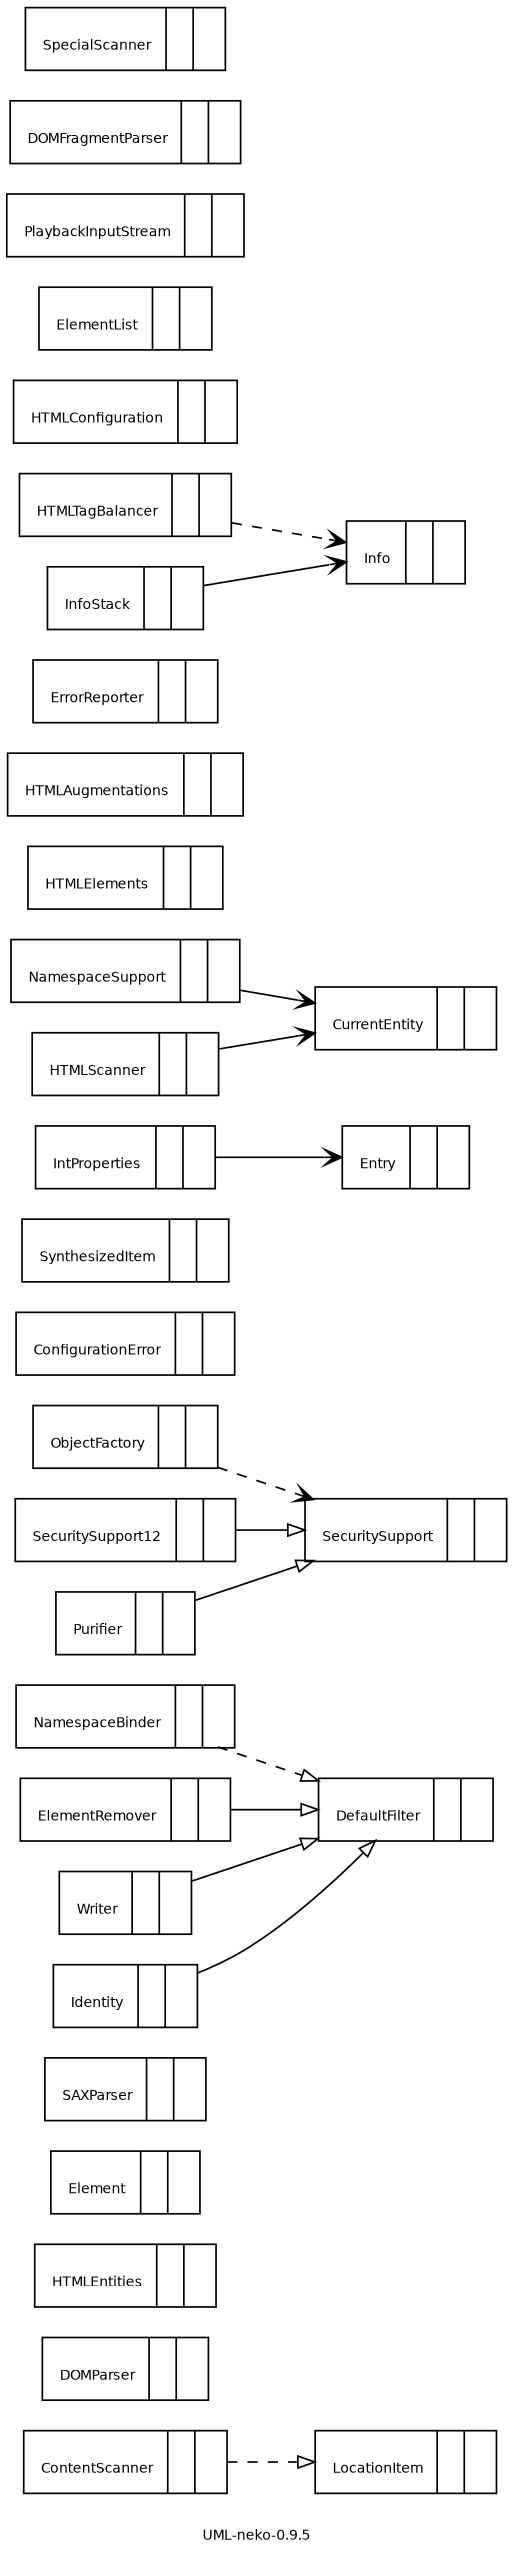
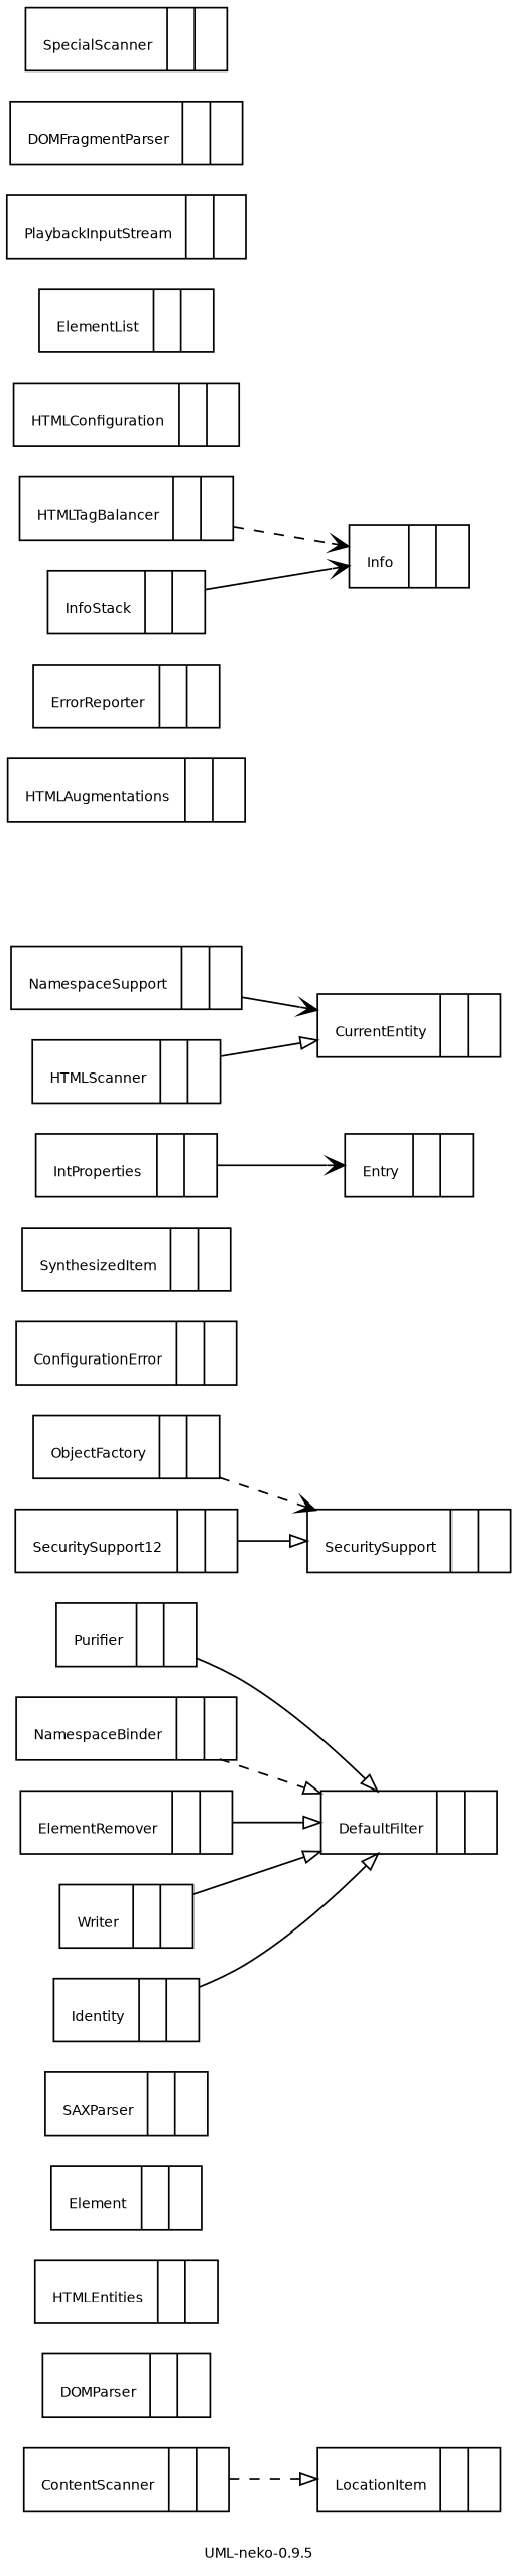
  digraph {
    concentrate=true
    fontname="Bitstream Vera Sans"
    fontsize=8
    label="UML-neko-0.9.5"
    rankdir=LR
    node [fontname="Bitstream Vera Sans" fontsize=8 shape=record]
    edge [arrowhead=empty fontname="Bitstream Vera Sans" fontsize=8 style=solid]
    n1 [label="{\n 		LocationItem|\n 		|\n 		\n	}"]
    n2 [label="{\n 		DOMParser|\n 		|\n 		\n	}"]
    n3 [label="{\n 		HTMLEntities|\n 		|\n 		\n	}"]
    n4 [label="{\n 		Element|\n 		|\n 		\n	}"]
    n5 [label="{\n 		SAXParser|\n 		|\n 		\n	}"]
    n6 [label="{\n 		SecuritySupport|\n 		|\n 		\n	}"]
    n7 [label="{\n 		NamespaceBinder|\n 		|\n 		\n	}"]
    n8 [label="{\n 		DefaultFilter|\n 		|\n 		\n	}"]
    n9 [label="{\n 		ConfigurationError|\n 		|\n 		\n	}"]
    n10 [label="{\n 		SynthesizedItem|\n 		|\n 		\n	}"]
    n11 [label="{\n 		IntProperties|\n 		|\n 		\n	}"]
    n12 [label="{\n 		Entry|\n 		|\n 		\n	}"]
    n13 [label="{\n 		Purifier|\n 		|\n 		\n	}"]
    n14 [label="{\n 		CurrentEntity|\n 		|\n 		\n	}"]
-   n15 [label="{\n 		HTMLElements|\n 		|\n 		\n	}"]
    n16 [label="{\n 		HTMLAugmentations|\n 		|\n 		\n	}"]
    n17 [label="{\n 		ElementRemover|\n 		|\n 		\n	}"]
    n18 [label="{\n 		ErrorReporter|\n 		|\n 		\n	}"]
    n19 [label="{\n 		Writer|\n 		|\n 		\n	}"]
    n20 [label="{\n 		HTMLTagBalancer|\n 		|\n 		\n	}"]
    n21 [label="{\n 		Info|\n 		|\n 		\n	}"]
    n22 [label="{\n 		ObjectFactory|\n 		|\n 		\n	}"]
    n23 [label="{\n 		HTMLConfiguration|\n 		|\n 		\n	}"]
    n24 [label="{\n 		ElementList|\n 		|\n 		\n	}"]
    n25 [label="{\n 		NamespaceSupport|\n 		|\n 		\n	}"]
    n26 [label="{\n 		Identity|\n 		|\n 		\n	}"]
    n27 [label="{\n 		InfoStack|\n 		|\n 		\n	}"]
    n28 [label="{\n 		SecuritySupport12|\n 		|\n 		\n	}"]
    n29 [label="{\n 		HTMLScanner|\n 		|\n 		\n	}"]
    n30 [label="{\n 		PlaybackInputStream|\n 		|\n 		\n	}"]
    n31 [label="{\n 		DOMFragmentParser|\n 		|\n 		\n	}"]
    n32 [label="{\n 		SpecialScanner|\n 		|\n 		\n	}"]
    n33 [label="{\n 		ContentScanner|\n 		|\n 		\n	}"]
    n7 -> n8 [style=dashed]
    n11 -> n12 [arrowhead=open]
-   n13 -> n6
+   n13 -> n8
    n17 -> n8
    n19 -> n8
    n20 -> n21 [arrowhead=open style=dashed]
    n22 -> n6 [arrowhead=open style=dashed]
    n25 -> n14 [arrowhead=open]
    n26 -> n8
    n27 -> n21 [arrowhead=open]
    n28 -> n6
-   n29 -> n14 [arrowhead=open]
+   n29 -> n14
    n33 -> n1 [style=dashed]
  }
